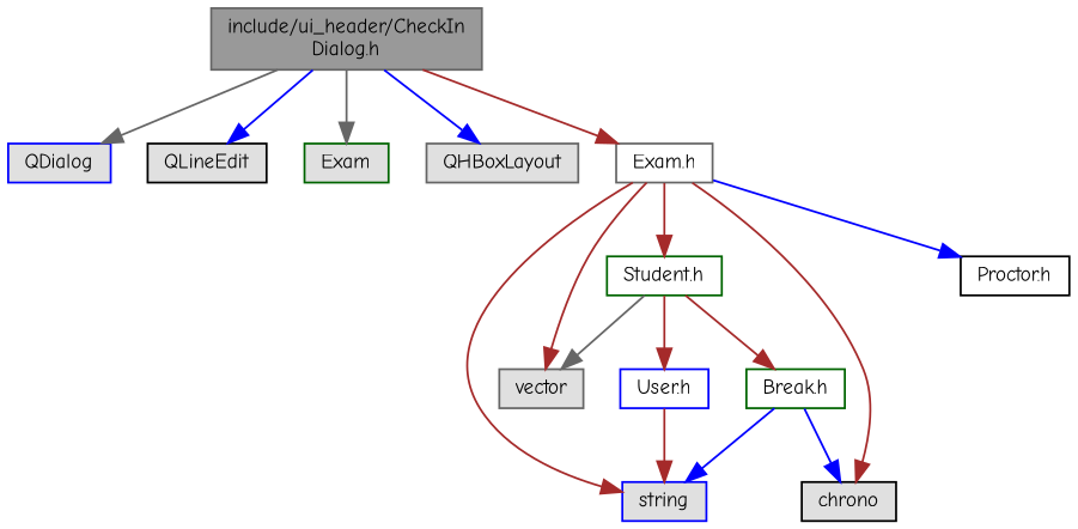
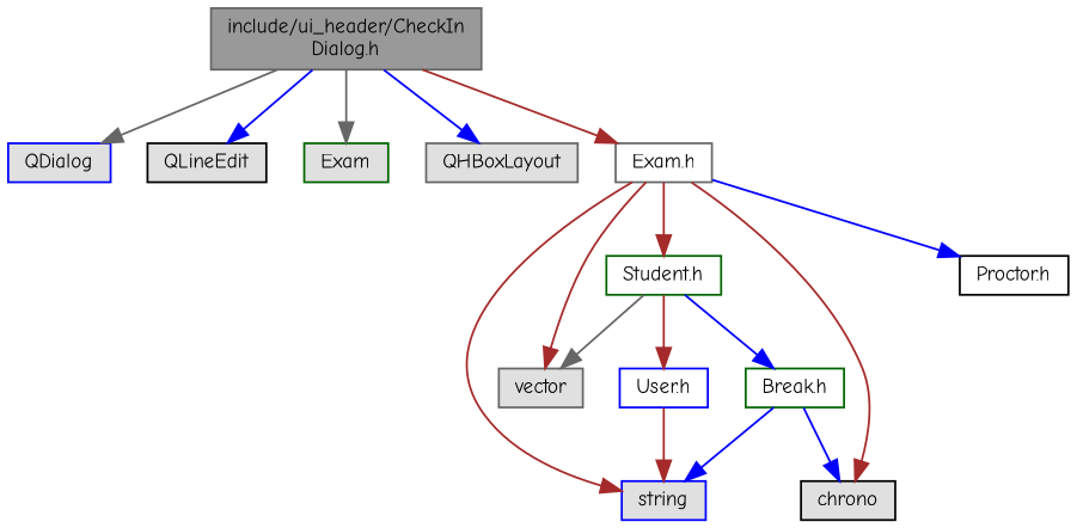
  digraph {
    fontname="Comic Neue"
    node [color=gray40 fillcolor="#E0E0E0" fontname="Comic Neue" fontsize=10 shape=box style=filled]
    edge [color=brown fontname="Comic Neue" fontsize=10 labelfontname=Helvetica labelfontsize=10 style=solid]
    n1 [fillcolor=grey60 fontcolor=black height=0.2 label="include/ui_header/CheckIn\lDialog.h" width=0.4]
    n2 [color=blue height=0.2 label=QDialog width=0.4]
    n3 [color=black height=0.2 label=QLineEdit width=0.4]
    n4 [color=darkgreen height=0.2 label=Exam width=0.4]
    n5 [height=0.2 label=QHBoxLayout width=0.4]
    n6 [fillcolor=white height=0.2 label="Exam.h" width=0.4]
    n7 [color=darkgreen fillcolor=white height=0.2 label="Student.h" width=0.4]
    n8 [color=blue height=0.2 label=string width=0.4]
    n9 [color=black height=0.2 label=chrono width=0.4]
    n10 [height=0.2 label=vector width=0.4]
    n11 [color=black fillcolor=white height=0.2 label="Proctor.h" width=0.4]
    n12 [color=blue fillcolor=white height=0.2 label="User.h" width=0.4]
    n13 [color=darkgreen fillcolor=white height=0.2 label="Break.h" width=0.4]
    n1 -> n2 [color=gray40]
    n1 -> n3 [color=blue]
    n1 -> n4 [color=gray40]
    n1 -> n5 [color=blue]
    n1 -> n6
    n6 -> n7
    n6 -> n8
    n6 -> n9
    n6 -> n10
    n6 -> n11 [color=blue]
    n7 -> n10 [color=gray40]
    n7 -> n12
-   n7 -> n13
+   n7 -> n13 [color=blue]
    n12 -> n8
    n13 -> n8 [color=blue]
    n13 -> n9 [color=blue]
  }
